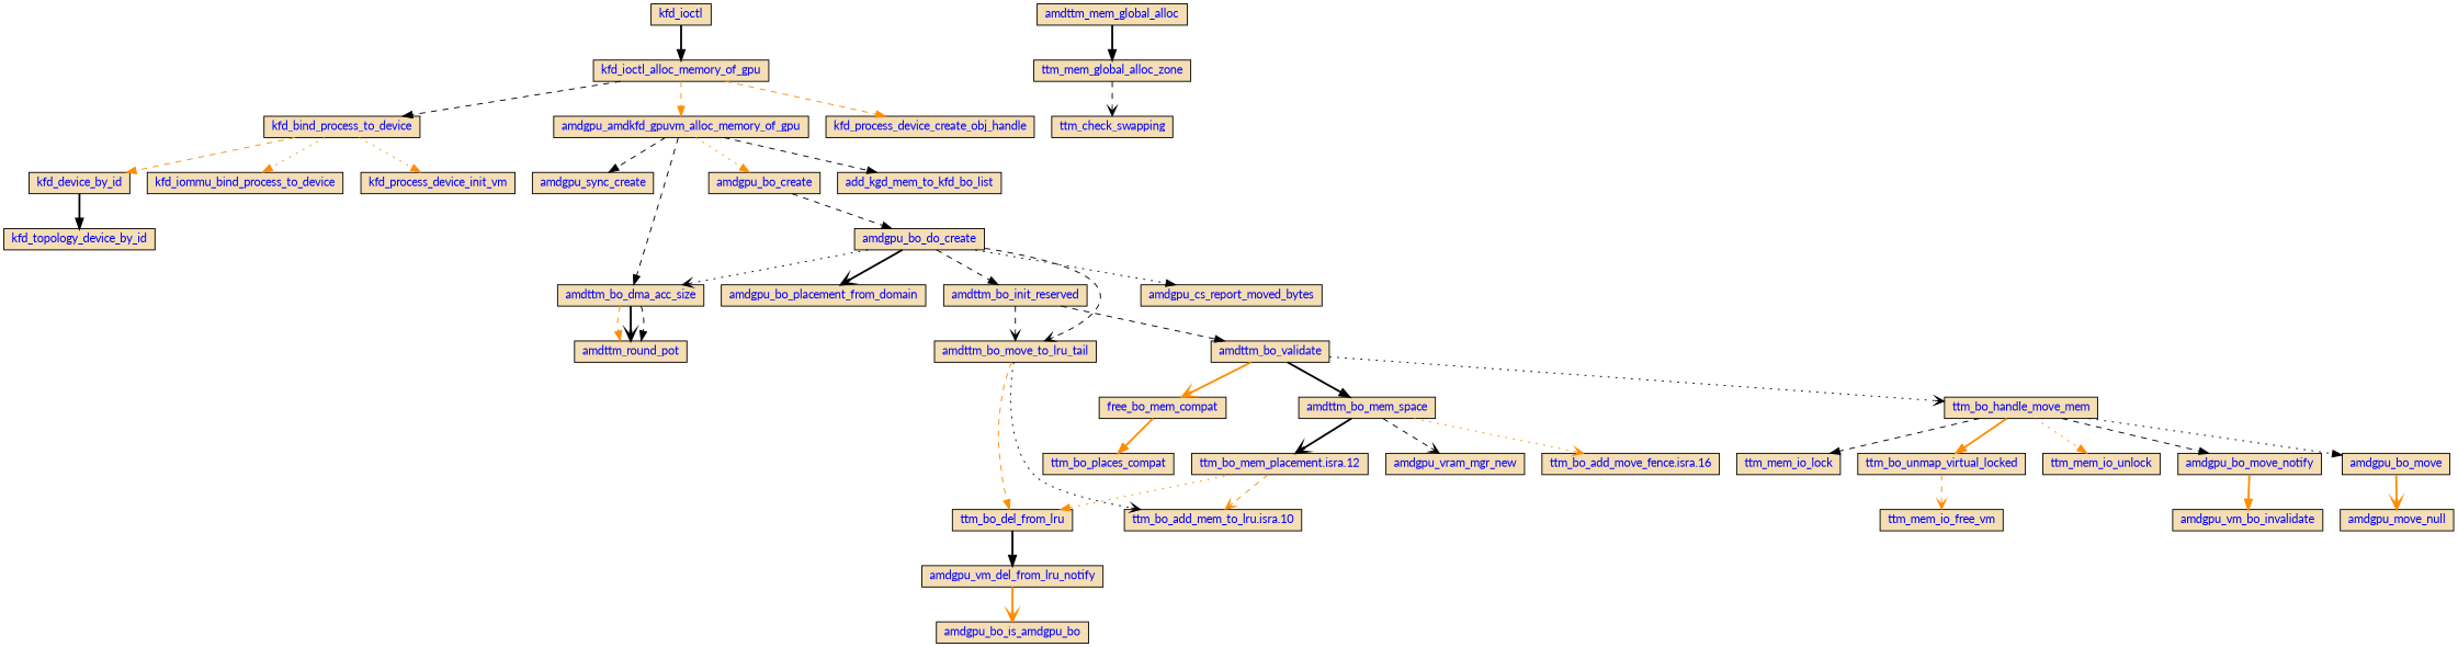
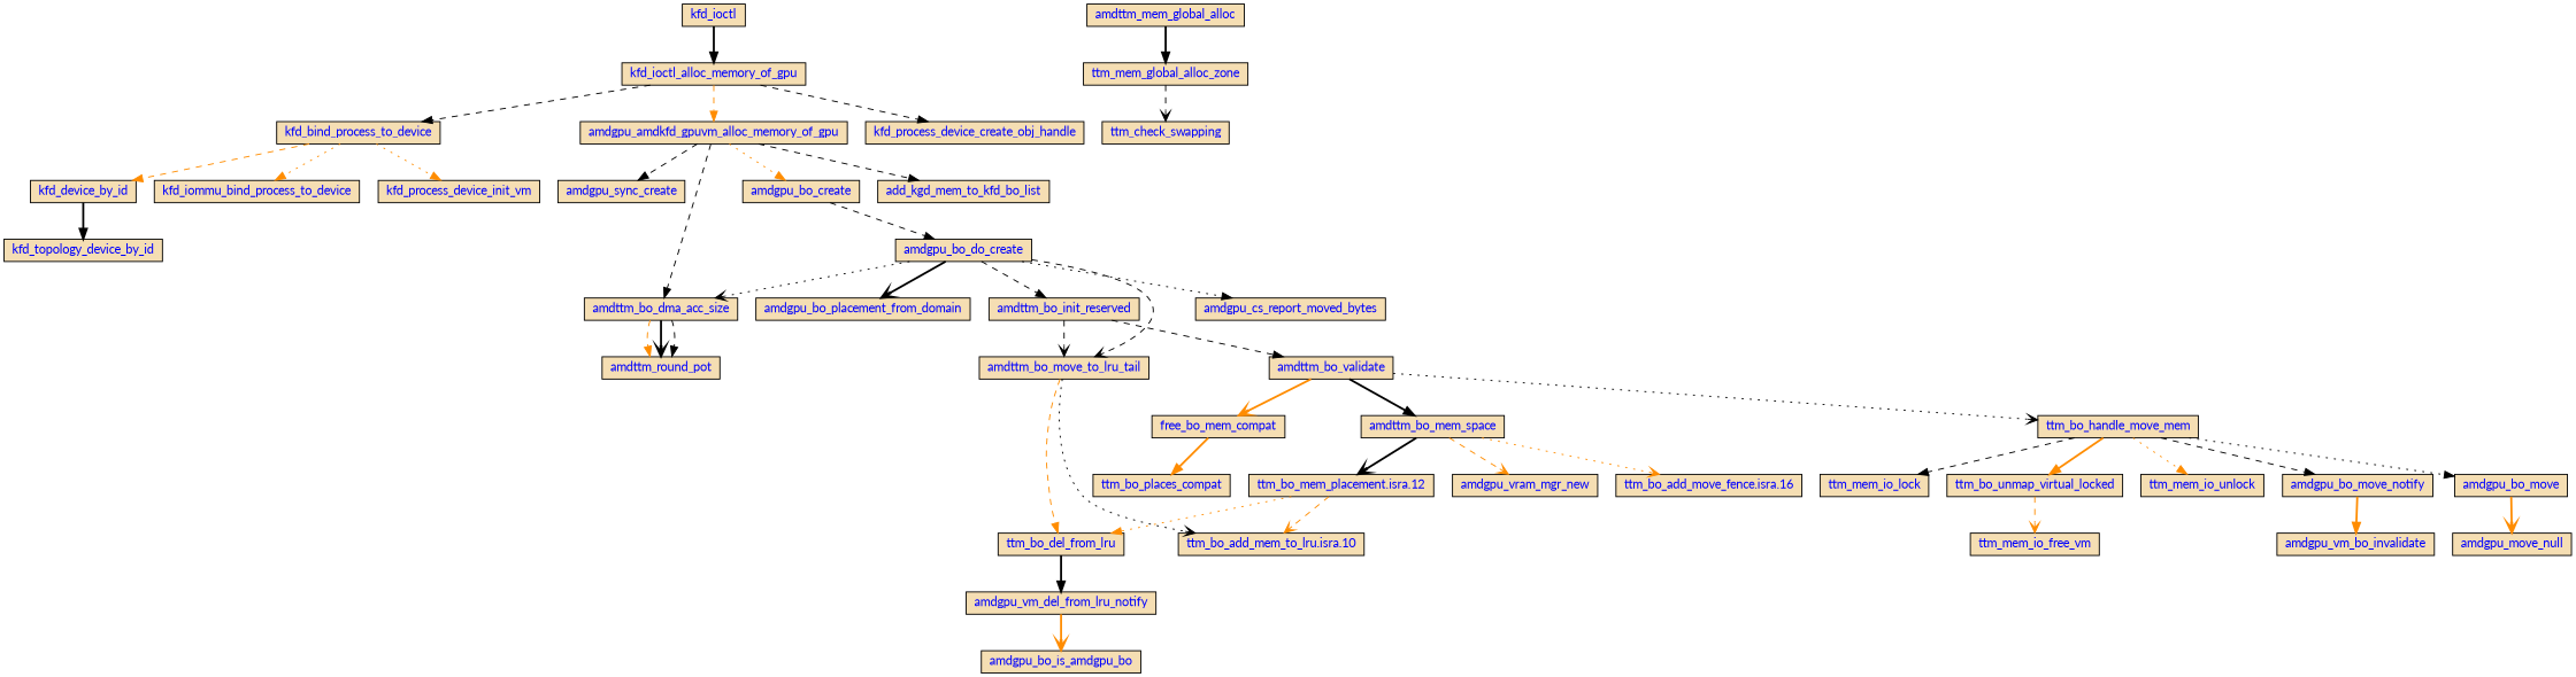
  digraph {
    fontname=Lato
    rankdir=TB
    node [fillcolor=Wheat fontcolor=blue fontname=Lato fontsize=12 ordering=out shape=box style=filled]
    edge [arrowhead=normal color=black fontname=Lato style=dashed]
    kfd_ioctl [height=.3]
    kfd_ioctl_alloc_memory_of_gpu [height=.3]
    kfd_bind_process_to_device [height=.3]
    amdgpu_amdkfd_gpuvm_alloc_memory_of_gpu [height=.3]
    kfd_process_device_create_obj_handle [height=.3]
    kfd_device_by_id [height=.3]
    kfd_topology_device_by_id [height=.3]
    kfd_iommu_bind_process_to_device [height=.3]
    kfd_process_device_init_vm [height=.3]
    amdgpu_sync_create [height=.3]
    amdttm_bo_dma_acc_size [height=.3]
    amdgpu_bo_create [height=.3]
    add_kgd_mem_to_kfd_bo_list [height=.3]
    amdttm_round_pot [height=.3]
    amdgpu_bo_do_create [height=.3]
    amdgpu_bo_placement_from_domain [height=.3]
    amdttm_bo_init_reserved [height=.3]
    amdttm_bo_move_to_lru_tail [height=.3]
    amdgpu_cs_report_moved_bytes [height=.3]
    amdttm_bo_validate [height=.3]
    ttm_bo_del_from_lru [height=.3]
    "ttm_bo_add_mem_to_lru.isra.10" [height=.3]
    amdttm_mem_global_alloc [height=.3]
    ttm_mem_global_alloc_zone [height=.3]
    n25 [height=.3 label=free_bo_mem_compat]
    amdttm_bo_mem_space [height=.3]
    ttm_bo_handle_move_mem [height=.3]
    ttm_check_swapping [height=.3]
    ttm_bo_places_compat [height=.3]
    "ttm_bo_mem_placement.isra.12" [height=.3]
    amdgpu_vram_mgr_new [height=.3]
    "ttm_bo_add_move_fence.isra.16" [height=.3]
    ttm_mem_io_lock [height=.3]
    ttm_bo_unmap_virtual_locked [height=.3]
    ttm_mem_io_unlock [height=.3]
    amdgpu_bo_move_notify [height=.3]
    amdgpu_bo_move [height=.3]
    amdgpu_vm_del_from_lru_notify [height=.3]
    amdgpu_bo_is_amdgpu_bo [height=.3]
    ttm_mem_io_free_vm [height=.3]
    amdgpu_vm_bo_invalidate [height=.3]
    amdgpu_move_null [height=.3]
    kfd_ioctl -> kfd_ioctl_alloc_memory_of_gpu [style=bold]
    kfd_ioctl_alloc_memory_of_gpu -> kfd_bind_process_to_device
    kfd_ioctl_alloc_memory_of_gpu -> amdgpu_amdkfd_gpuvm_alloc_memory_of_gpu [color=darkorange]
-   kfd_ioctl_alloc_memory_of_gpu -> kfd_process_device_create_obj_handle [color=darkorange]
+   kfd_ioctl_alloc_memory_of_gpu -> kfd_process_device_create_obj_handle
    kfd_bind_process_to_device -> kfd_device_by_id [color=darkorange]
    kfd_bind_process_to_device -> kfd_iommu_bind_process_to_device [color=darkorange style=dotted]
    kfd_bind_process_to_device -> kfd_process_device_init_vm [color=darkorange style=dotted]
    amdgpu_amdkfd_gpuvm_alloc_memory_of_gpu -> amdgpu_sync_create
    amdgpu_amdkfd_gpuvm_alloc_memory_of_gpu -> amdttm_bo_dma_acc_size
    amdgpu_amdkfd_gpuvm_alloc_memory_of_gpu -> amdgpu_bo_create [color=darkorange style=dotted]
    amdgpu_amdkfd_gpuvm_alloc_memory_of_gpu -> add_kgd_mem_to_kfd_bo_list
    kfd_device_by_id -> kfd_topology_device_by_id [style=bold]
    amdttm_bo_dma_acc_size -> amdttm_round_pot [color=darkorange]
    amdttm_bo_dma_acc_size -> amdttm_round_pot [arrowhead=vee style=bold]
    amdttm_bo_dma_acc_size -> amdttm_round_pot
    amdgpu_bo_create -> amdgpu_bo_do_create
    amdgpu_bo_do_create -> amdttm_bo_dma_acc_size [arrowhead=vee style=dotted]
    amdgpu_bo_do_create -> amdgpu_bo_placement_from_domain [arrowhead=vee style=bold]
    amdgpu_bo_do_create -> amdttm_bo_init_reserved
    amdgpu_bo_do_create -> amdttm_bo_move_to_lru_tail [arrowhead=vee]
    amdgpu_bo_do_create -> amdgpu_cs_report_moved_bytes [style=dotted]
    amdttm_bo_init_reserved -> amdttm_bo_move_to_lru_tail [arrowhead=vee]
    amdttm_bo_init_reserved -> amdttm_bo_validate
    amdttm_bo_move_to_lru_tail -> ttm_bo_del_from_lru [color=darkorange]
    amdttm_bo_move_to_lru_tail -> "ttm_bo_add_mem_to_lru.isra.10" [arrowhead=vee style=dotted]
    amdttm_bo_validate -> n25 [arrowhead=vee color=darkorange style=bold]
    amdttm_bo_validate -> amdttm_bo_mem_space [style=bold]
    amdttm_bo_validate -> ttm_bo_handle_move_mem [arrowhead=vee style=dotted]
    ttm_bo_del_from_lru -> amdgpu_vm_del_from_lru_notify [style=bold]
    amdttm_mem_global_alloc -> ttm_mem_global_alloc_zone [style=bold]
    ttm_mem_global_alloc_zone -> ttm_check_swapping [arrowhead=vee]
    n25 -> ttm_bo_places_compat [color=darkorange style=bold]
    amdttm_bo_mem_space -> "ttm_bo_mem_placement.isra.12" [arrowhead=vee style=bold]
-   amdttm_bo_mem_space -> amdgpu_vram_mgr_new [arrowhead=vee]
+   amdttm_bo_mem_space -> amdgpu_vram_mgr_new [arrowhead=vee color=darkorange]
    amdttm_bo_mem_space -> "ttm_bo_add_move_fence.isra.16" [arrowhead=vee color=darkorange style=dotted]
    ttm_bo_handle_move_mem -> ttm_mem_io_lock
    ttm_bo_handle_move_mem -> ttm_bo_unmap_virtual_locked [color=darkorange style=bold]
    ttm_bo_handle_move_mem -> ttm_mem_io_unlock [color=darkorange style=dotted]
    ttm_bo_handle_move_mem -> amdgpu_bo_move_notify
    ttm_bo_handle_move_mem -> amdgpu_bo_move [style=dotted]
    "ttm_bo_mem_placement.isra.12" -> ttm_bo_del_from_lru [color=darkorange style=dotted]
    "ttm_bo_mem_placement.isra.12" -> "ttm_bo_add_mem_to_lru.isra.10" [arrowhead=vee color=darkorange]
    ttm_bo_unmap_virtual_locked -> ttm_mem_io_free_vm [arrowhead=vee color=darkorange]
    amdgpu_bo_move_notify -> amdgpu_vm_bo_invalidate [color=darkorange style=bold]
    amdgpu_bo_move -> amdgpu_move_null [arrowhead=vee color=darkorange style=bold]
    amdgpu_vm_del_from_lru_notify -> amdgpu_bo_is_amdgpu_bo [arrowhead=vee color=darkorange style=bold]
  }
